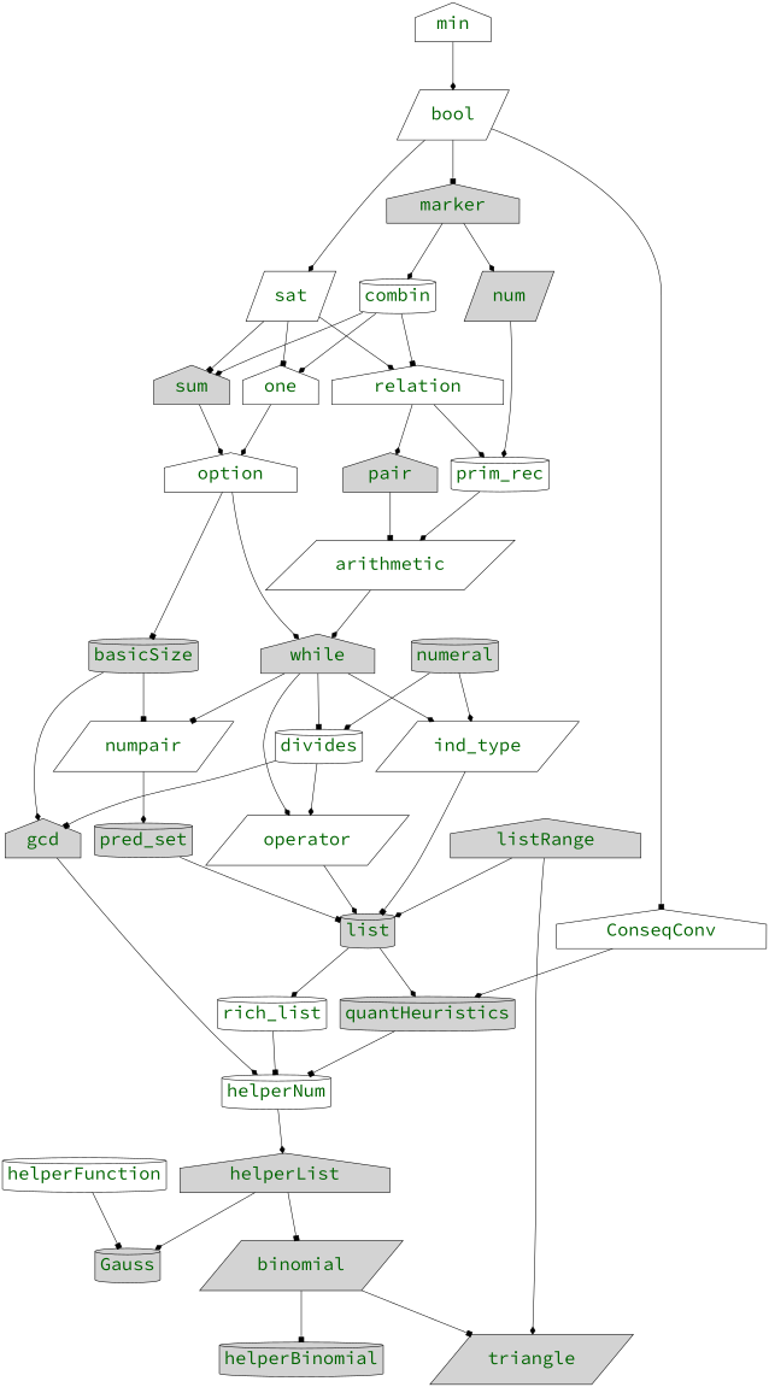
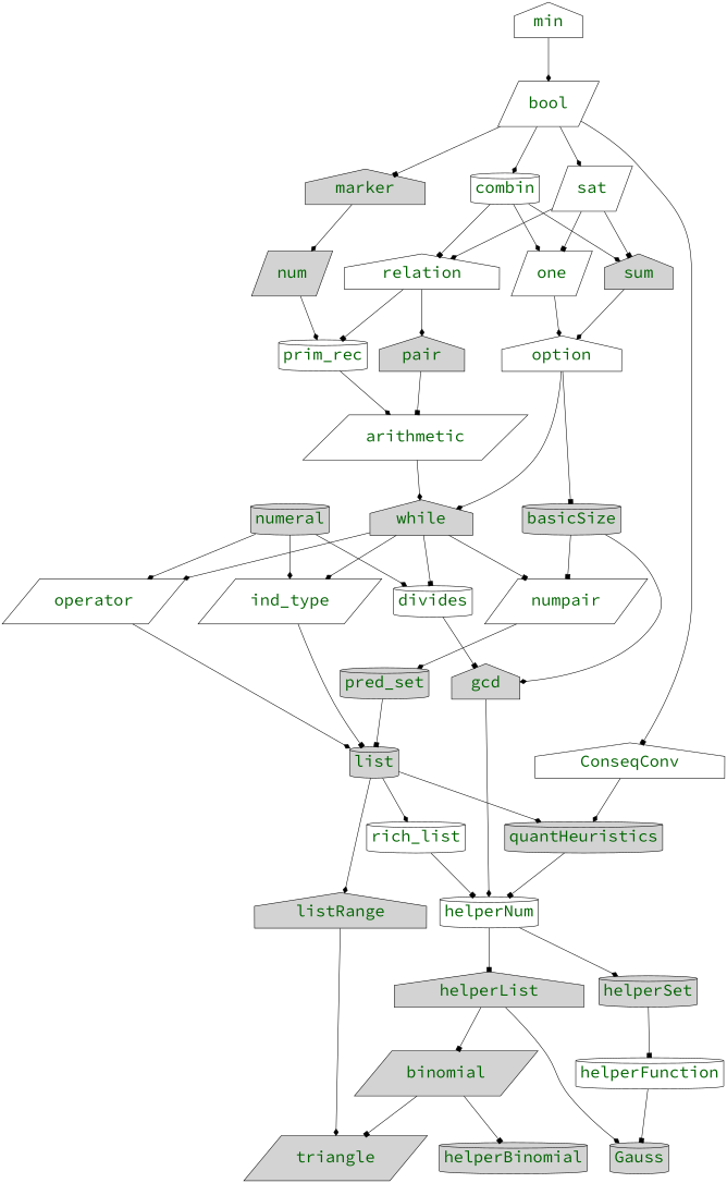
  digraph {
    fontname="Source Code Pro"
    nodesep=0.30
    ranksep=1.0
    node [fillcolor=lightgrey fontcolor=darkgreen fontname="Source Code Pro" fontsize=30 shape=cylinder style=filled]
    edge [arrowhead=diamond fontname="Source Code Pro"]
    helperFunction [fillcolor=white]
+   helperSet
    Gauss
    ConseqConv [fillcolor=white shape=house]
    quantHeuristics
    helperNum [fillcolor=white]
    helperList [shape=house]
    rich_list [fillcolor=white]
    divides [fillcolor=white]
    gcd [shape=house]
    binomial [shape=parallelogram]
    helperBinomial
    triangle [shape=parallelogram]
    ind_type [fillcolor=white shape=parallelogram]
    list
    listRange [shape=house]
    operator [fillcolor=white shape=parallelogram]
    while [shape=house]
    numpair [fillcolor=white shape=parallelogram]
    pred_set
    pair [shape=house]
    arithmetic [fillcolor=white shape=parallelogram]
    num [shape=parallelogram]
    prim_rec [fillcolor=white]
    relation [fillcolor=white shape=house]
    numeral
    basicSize
    option [fillcolor=white shape=house]
-   one [fillcolor=white shape=house]
+   one [fillcolor=white shape=parallelogram]
    marker [shape=house]
    combin [fillcolor=white]
    sum [shape=house]
    min [fillcolor=white shape=house]
    bool [fillcolor=white shape=parallelogram]
    sat [fillcolor=white shape=parallelogram]
    helperFunction -> Gauss [arrowhead=box]
+   helperSet -> helperFunction [arrowhead=box]
    ConseqConv -> quantHeuristics
    quantHeuristics -> helperNum [arrowhead=box]
-   helperNum -> helperList
+   helperNum -> helperSet
+   helperNum -> helperList [arrowhead=box]
    helperList -> Gauss
    helperList -> binomial [arrowhead=box]
    rich_list -> helperNum [arrowhead=box]
    divides -> gcd [arrowhead=box]
    gcd -> helperNum
    binomial -> helperBinomial [arrowhead=box]
    binomial -> triangle [arrowhead=box]
    ind_type -> list [arrowhead=box]
    list -> quantHeuristics
    list -> rich_list
-   listRange -> list
+   list -> listRange
    listRange -> triangle
    operator -> list
    while -> divides [arrowhead=box]
    while -> ind_type
    while -> operator
    while -> numpair [arrowhead=box]
    numpair -> pred_set
    pred_set -> list [arrowhead=box]
    pair -> arithmetic [arrowhead=box]
    arithmetic -> while
    num -> prim_rec
    prim_rec -> arithmetic
    relation -> pair
-   relation -> prim_rec
+   relation -> prim_rec [arrowhead=box]
    numeral -> divides
    numeral -> ind_type
-   divides -> operator
+   numeral -> operator
    basicSize -> gcd
    basicSize -> numpair [arrowhead=box]
    option -> while
    option -> basicSize [arrowhead=box]
    one -> option
    marker -> num
-   marker -> combin
+   bool -> combin
    combin -> relation [arrowhead=box]
    combin -> one
    combin -> sum
    sum -> option
    min -> bool
    bool -> ConseqConv [arrowhead=box]
    bool -> marker [arrowhead=box]
    bool -> sat
    sat -> relation
    sat -> one [arrowhead=box]
    sat -> sum [arrowhead=box]
  }
